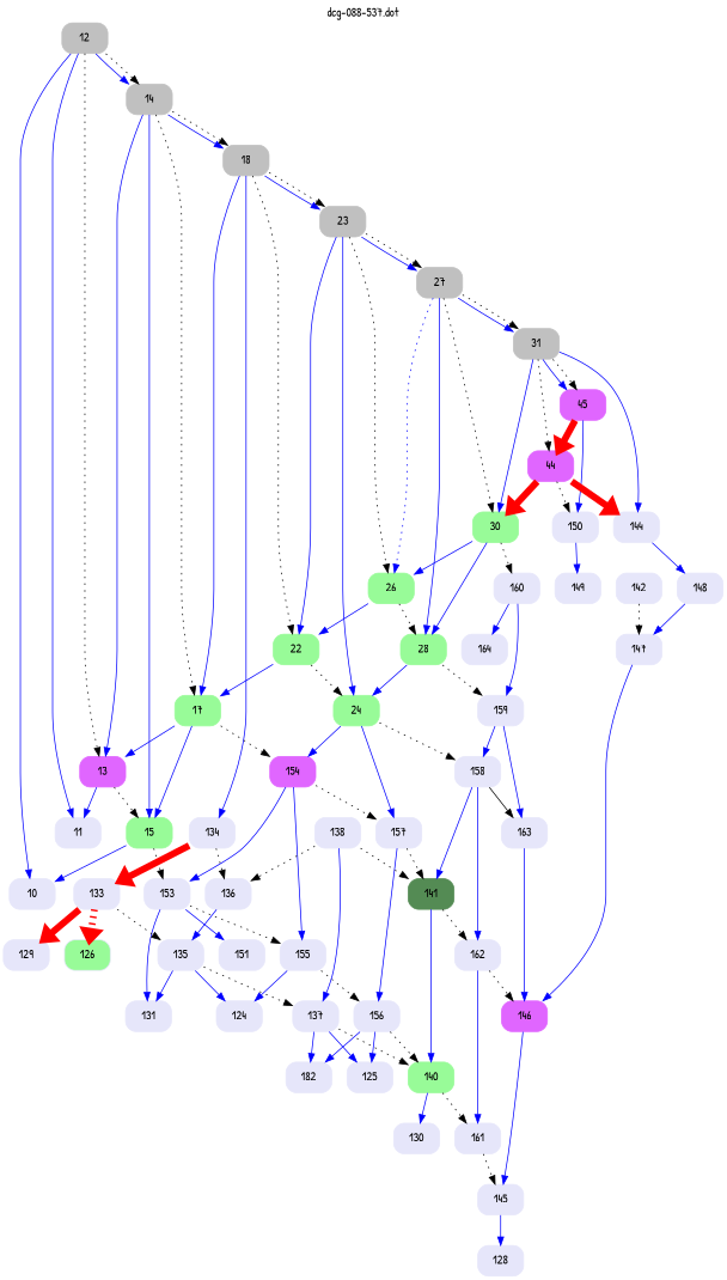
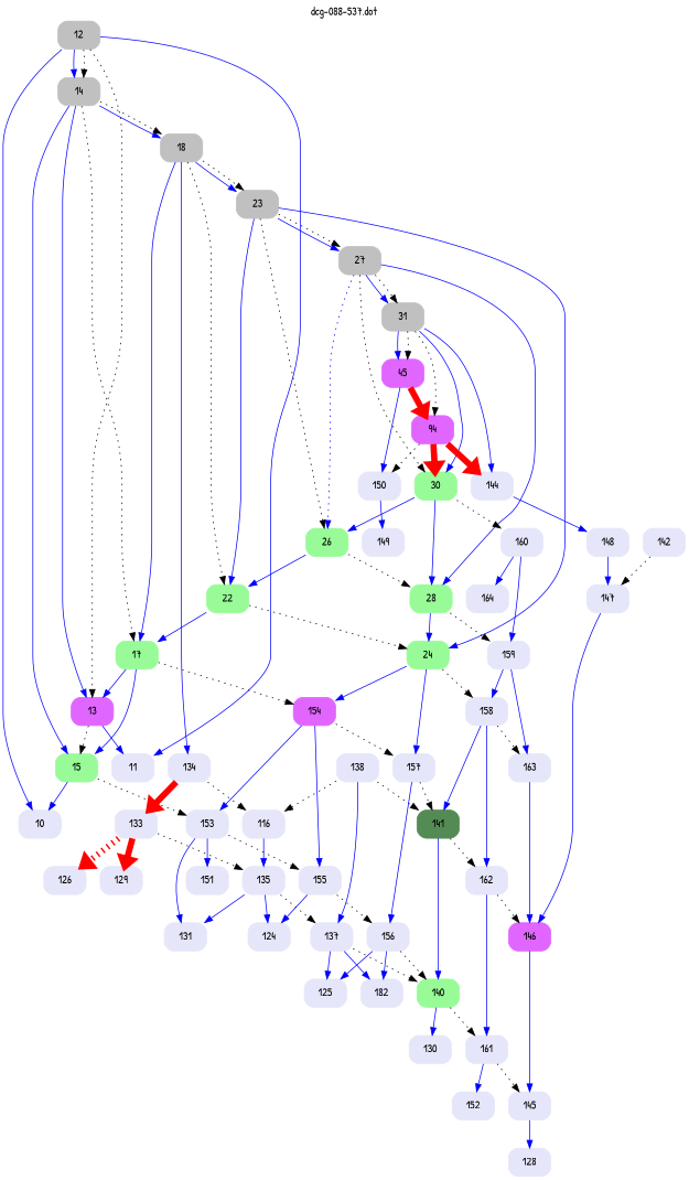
  digraph {
    fontname="Patrick Hand"
    label="dcg-088-537.dot"
    labelloc=t
    node [color=lavender fontname="Patrick Hand" shape=box style="rounded,filled"]
    edge [color=blue fontname="Patrick Hand" penwidth=1]
    n1 [color=grey label=12]
    n2 [label=11]
    n3 [label=10]
    n4 [color=grey label=14]
    n5 [color=mediumorchid1 label=13]
    n6 [color=palegreen label=15]
    n7 [color=grey label=18]
    n8 [color=palegreen label=17]
    n9 [label=153]
    n10 [label=134]
    n11 [color=grey label=23]
    n12 [color=palegreen label=22]
    n13 [color=mediumorchid1 label=154]
    n14 [label=155]
    n15 [label=151]
    n16 [label=131]
    n17 [label=133]
-   n18 [label=136]
+   n18 [label=116]
    n19 [color=palegreen label=24]
    n20 [color=grey label=27]
    n21 [color=palegreen label=26]
    n22 [label=157]
    n23 [label=129]
-   n24 [label=126 fillcolor=palegreen]
+   n24 [label=126]
    n25 [label=135]
    n26 [label=158]
    n27 [color=palegreen label=28]
    n28 [color=grey label=31]
    n29 [color=palegreen label=30]
    n30 [color=palegreen4 label=141]
    n31 [label=156]
    n32 [label=162]
    n33 [label=163]
    n34 [label=159]
    n35 [label=144]
    n36 [color=mediumorchid1 label=45]
-   n37 [color=mediumorchid1 label=44]
+   n37 [color=mediumorchid1 label=94]
    n38 [label=160]
    n39 [label=148]
    n40 [label=150]
    n41 [label=164]
    n42 [label=147]
    n43 [label=149]
    n44 [label=142]
    n45 [color=mediumorchid1 label=146]
    n46 [label=145]
    n47 [label=128]
    n48 [color=palegreen label=140]
    n49 [label=130]
    n50 [label=161]
+   n51 [label=152]
    n52 [label=124]
    n53 [label=182]
    n54 [label=125]
    n55 [label=137]
    n56 [label=138]
    n1 -> n2
    n1 -> n3
    n1 -> n4
    n1 -> n4 [style=dotted color="" penwidth=""]
    n1 -> n5 [style=dotted color="" penwidth=""]
    n4 -> n5
    n4 -> n6
    n4 -> n7
    n4 -> n7 [style=dotted color="" penwidth=""]
    n4 -> n8 [style=dotted color="" penwidth=""]
    n5 -> n2
    n5 -> n6 [style=dotted color="" penwidth=""]
    n6 -> n3
    n6 -> n9 [style=dotted color="" penwidth=""]
    n7 -> n8
    n7 -> n10
    n7 -> n11
    n7 -> n11 [style=dotted color="" penwidth=""]
    n7 -> n12 [style=dotted color="" penwidth=""]
    n8 -> n5
    n8 -> n6
    n8 -> n13 [style=dotted color="" penwidth=""]
    n9 -> n14 [style=dotted color="" penwidth=""]
    n9 -> n15
    n9 -> n16
    n10 -> n17 [color=red penwidth=8]
    n10 -> n18 [style=dotted color="" penwidth=""]
    n11 -> n12
    n11 -> n19
    n11 -> n20
    n11 -> n20 [style=dotted color="" penwidth=""]
    n11 -> n21 [style=dotted color="" penwidth=""]
    n12 -> n8
    n12 -> n19 [style=dotted color="" penwidth=""]
    n13 -> n9
    n13 -> n14
    n13 -> n22 [style=dotted color="" penwidth=""]
    n14 -> n31 [style=dotted color="" penwidth=""]
    n14 -> n52
    n17 -> n23 [color=red penwidth=8]
    n17 -> n24 [color=red penwidth=8 style=dotted]
    n17 -> n25 [style=dotted color="" penwidth=""]
    n18 -> n25
    n19 -> n13
    n19 -> n22
    n19 -> n26 [style=dotted color="" penwidth=""]
    n20 -> n21 [style=dotted]
    n20 -> n27
    n20 -> n28
    n20 -> n28 [style=dotted color="" penwidth=""]
    n20 -> n29 [style=dotted color="" penwidth=""]
    n21 -> n12
    n21 -> n27 [style=dotted color="" penwidth=""]
    n22 -> n30 [style=dotted color="" penwidth=""]
    n22 -> n31
    n25 -> n16
    n25 -> n52
    n25 -> n55 [style=dotted color="" penwidth=""]
    n26 -> n30
    n26 -> n32
-   n26 -> n33 [style=solid color="" penwidth=""]
+   n26 -> n33 [style=dotted color="" penwidth=""]
    n27 -> n19
    n27 -> n34 [style=dotted color="" penwidth=""]
    n28 -> n29
    n28 -> n35
    n28 -> n36
    n28 -> n36 [style=dotted color="" penwidth=""]
    n28 -> n37 [style=dotted color="" penwidth=""]
    n29 -> n21
    n29 -> n27
    n29 -> n38 [style=dotted color="" penwidth=""]
    n30 -> n32 [style=dotted color="" penwidth=""]
    n30 -> n48
    n31 -> n48 [style=dotted color="" penwidth=""]
    n31 -> n53
    n31 -> n54
    n32 -> n45 [style=dotted color="" penwidth=""]
    n32 -> n50
    n33 -> n45
    n34 -> n26
    n34 -> n33
    n35 -> n39
    n36 -> n37 [color=red penwidth=8]
    n36 -> n40
    n37 -> n29 [color=red penwidth=8]
    n37 -> n35 [color=red penwidth=8]
    n37 -> n40 [style=dotted color="" penwidth=""]
    n38 -> n34
    n38 -> n41
    n39 -> n42
    n40 -> n43
    n42 -> n45
    n44 -> n42 [style=dotted color="" penwidth=""]
    n45 -> n46
    n46 -> n47
    n48 -> n49
    n48 -> n50 [style=dotted color="" penwidth=""]
    n50 -> n46 [style=dotted color="" penwidth=""]
+   n50 -> n51
    n55 -> n48 [style=dotted color="" penwidth=""]
    n55 -> n53
    n55 -> n54
    n56 -> n18 [style=dotted color="" penwidth=""]
    n56 -> n30 [style=dotted color="" penwidth=""]
    n56 -> n55
  }
